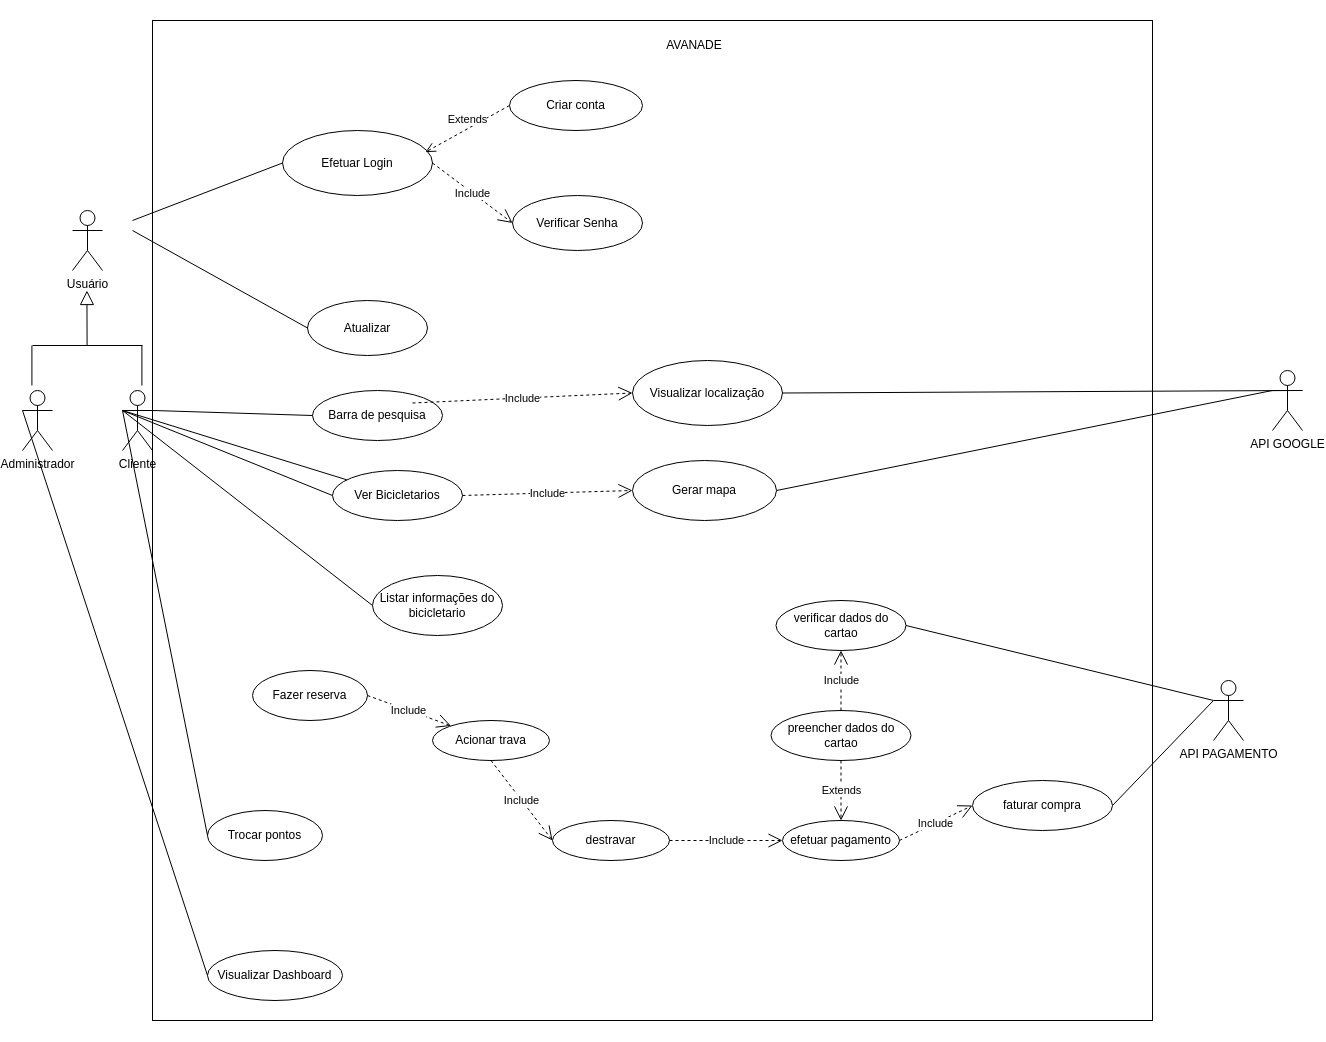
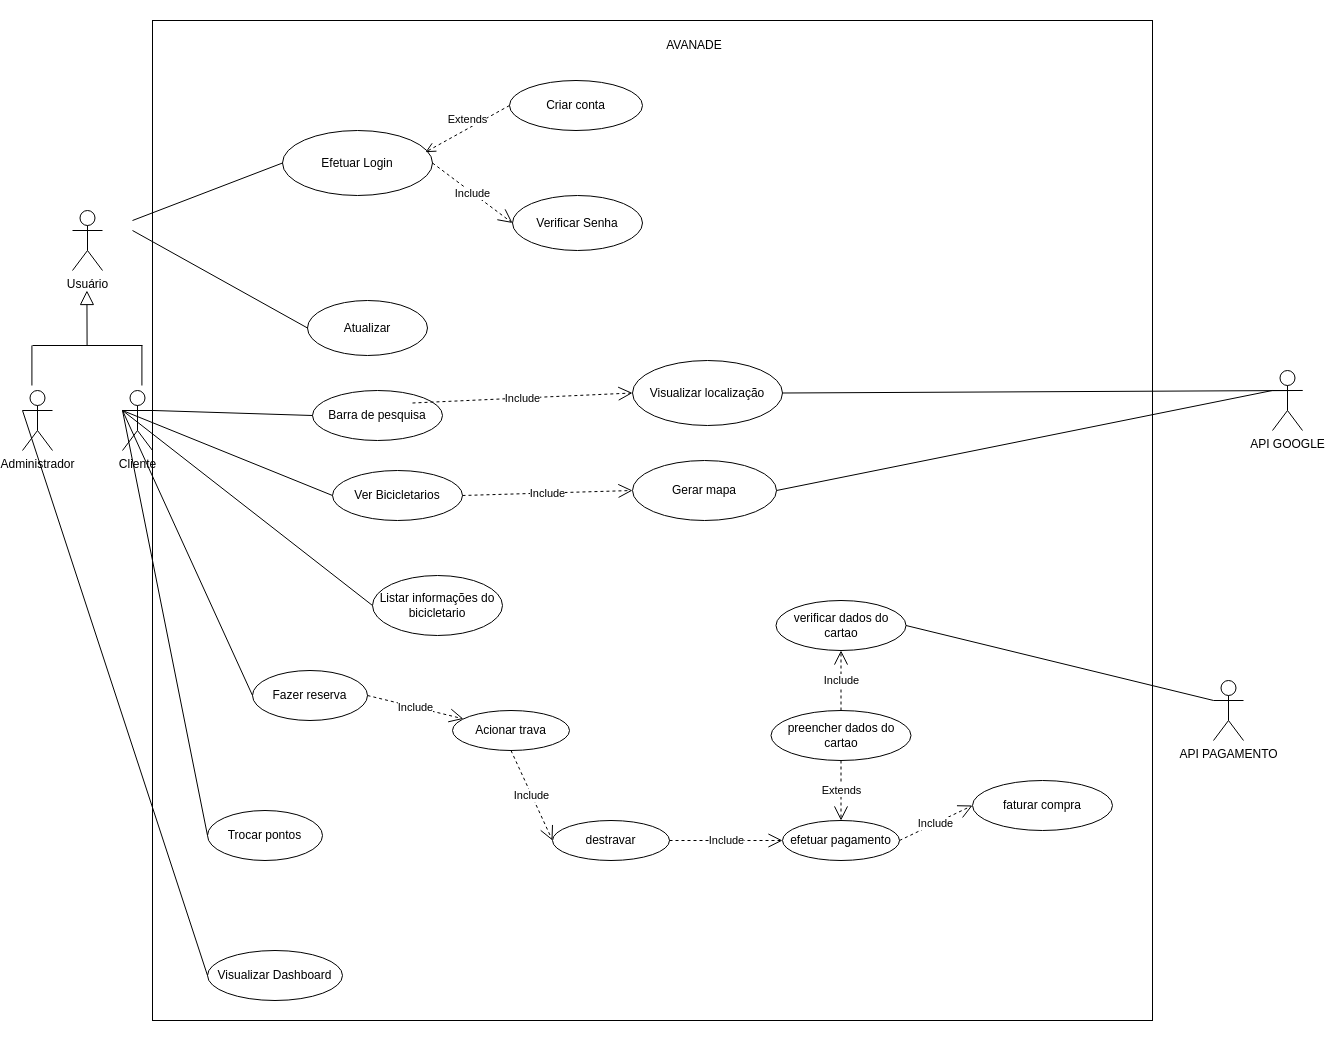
  <mxCell id="0" />
  <mxCell id="1" parent="0" />
  <mxCell id="2" value="Usuário" style="shape=umlActor;verticalLabelPosition=bottom;verticalAlign=top;html=1;outlineConnect=0;" parent="1" vertex="1"><mxGeometry x="70" y="210" width="30" height="60" as="geometry" /></mxCell>
  <mxCell id="3" value="" style="whiteSpace=wrap;html=1;aspect=fixed;" parent="1" vertex="1"><mxGeometry x="150" y="20" width="1000" height="1000" as="geometry" /></mxCell>
  <mxCell id="4" value="AVANADE" style="text;html=1;strokeColor=none;fillColor=none;align=center;verticalAlign=middle;whiteSpace=wrap;rounded=0;" parent="1" vertex="1"><mxGeometry x="662" y="30" width="60" height="30" as="geometry" /></mxCell>
  <mxCell id="5" value="Efetuar Login" style="ellipse;whiteSpace=wrap;html=1;" parent="1" vertex="1"><mxGeometry x="280" y="130" width="150" height="65" as="geometry" /></mxCell>
  <mxCell id="6" value="Criar conta" style="ellipse;whiteSpace=wrap;html=1;" parent="1" vertex="1"><mxGeometry x="507" y="80" width="133" height="50" as="geometry" /></mxCell>
  <mxCell id="7" value="Listar informações do bicicletario" style="ellipse;whiteSpace=wrap;html=1;" parent="1" vertex="1"><mxGeometry x="370" y="575" width="130" height="60" as="geometry" /></mxCell>
  <mxCell id="8" value="Atualizar" style="ellipse;whiteSpace=wrap;html=1;" parent="1" vertex="1"><mxGeometry x="305" y="300" width="120" height="55" as="geometry" /></mxCell>
  <mxCell id="9" value="Ver Bicicletarios" style="ellipse;whiteSpace=wrap;html=1;" parent="1" vertex="1"><mxGeometry x="330" y="470" width="130" height="50" as="geometry" /></mxCell>
  <mxCell id="10" value="Visualizar localização" style="ellipse;whiteSpace=wrap;html=1;" parent="1" vertex="1"><mxGeometry x="630" y="360" width="150" height="65" as="geometry" /></mxCell>
  <mxCell id="11" value="Visualizar Dashboard" style="ellipse;whiteSpace=wrap;html=1;" parent="1" vertex="1"><mxGeometry x="205" y="950" width="135" height="50" as="geometry" /></mxCell>
  <mxCell id="12" value="Barra de pesquisa" style="ellipse;whiteSpace=wrap;html=1;" parent="1" vertex="1"><mxGeometry x="310" y="390" width="130" height="50" as="geometry" /></mxCell>
  <mxCell id="13" value="Administrador" style="shape=umlActor;verticalLabelPosition=bottom;verticalAlign=top;html=1;outlineConnect=0;" parent="1" vertex="1"><mxGeometry x="20" y="390" width="30" height="60" as="geometry" /></mxCell>
  <mxCell id="14" value="Cliente" style="shape=umlActor;verticalLabelPosition=bottom;verticalAlign=top;html=1;outlineConnect=0;" parent="1" vertex="1"><mxGeometry x="120" y="390" width="30" height="60" as="geometry" /></mxCell>
  <mxCell id="15" value="" style="endArrow=block;endFill=0;endSize=12;html=1;rounded=0;" parent="1" edge="1"><mxGeometry width="160" relative="1" as="geometry"><mxPoint x="84.59" y="345" as="sourcePoint" /><mxPoint x="84.41" y="290" as="targetPoint" /></mxGeometry></mxCell>
  <mxCell id="16" value="" style="endArrow=none;html=1;rounded=0;" parent="1" edge="1"><mxGeometry width="50" height="50" relative="1" as="geometry"><mxPoint x="30" y="345" as="sourcePoint" /><mxPoint x="140" y="345" as="targetPoint" /></mxGeometry></mxCell>
  <mxCell id="17" value="" style="endArrow=none;html=1;rounded=0;" parent="1" edge="1"><mxGeometry width="50" height="50" relative="1" as="geometry"><mxPoint x="139.41" y="345" as="sourcePoint" /><mxPoint x="139.41" y="385" as="targetPoint" /></mxGeometry></mxCell>
  <mxCell id="18" value="" style="endArrow=none;html=1;rounded=0;" parent="1" edge="1"><mxGeometry width="50" height="50" relative="1" as="geometry"><mxPoint x="29.41" y="345" as="sourcePoint" /><mxPoint x="29.41" y="385" as="targetPoint" /></mxGeometry></mxCell>
  <mxCell id="19" value="Verificar Senha" style="ellipse;whiteSpace=wrap;html=1;" parent="1" vertex="1"><mxGeometry x="510" y="195" width="130" height="55" as="geometry" /></mxCell>
  <mxCell id="20" value="" style="endArrow=none;html=1;rounded=0;entryX=0;entryY=0.5;entryDx=0;entryDy=0;" parent="1" target="5" edge="1"><mxGeometry width="50" height="50" relative="1" as="geometry"><mxPoint x="130" y="220" as="sourcePoint" /><mxPoint x="180" y="250" as="targetPoint" /></mxGeometry></mxCell>
  <mxCell id="21" value="" style="endArrow=none;html=1;rounded=0;entryX=0;entryY=0.5;entryDx=0;entryDy=0;exitX=1;exitY=0.333;exitDx=0;exitDy=0;exitPerimeter=0;" parent="1" source="14" target="12" edge="1"><mxGeometry width="50" height="50" relative="1" as="geometry"><mxPoint x="130" y="250" as="sourcePoint" /><mxPoint x="190" y="260" as="targetPoint" /></mxGeometry></mxCell>
  <mxCell id="22" value="" style="endArrow=none;html=1;rounded=0;entryX=0;entryY=0.5;entryDx=0;entryDy=0;" parent="1" target="8" edge="1"><mxGeometry width="50" height="50" relative="1" as="geometry"><mxPoint x="130" y="230" as="sourcePoint" /><mxPoint x="210" y="245" as="targetPoint" /></mxGeometry></mxCell>
  <mxCell id="23" value="Extends" style="html=1;verticalAlign=bottom;endArrow=open;dashed=1;endSize=8;rounded=0;exitX=0;exitY=0.5;exitDx=0;exitDy=0;entryX=0.953;entryY=0.333;entryDx=0;entryDy=0;entryPerimeter=0;" parent="1" source="6" target="5" edge="1"><mxGeometry relative="1" as="geometry"><mxPoint x="500" y="249.05" as="sourcePoint" /><mxPoint x="420" y="249.05" as="targetPoint" /></mxGeometry></mxCell>
  <mxCell id="24" value="Include" style="endArrow=open;endSize=12;dashed=1;html=1;rounded=0;exitX=1;exitY=0.5;exitDx=0;exitDy=0;entryX=0;entryY=0.5;entryDx=0;entryDy=0;" parent="1" source="5" target="19" edge="1"><mxGeometry width="160" relative="1" as="geometry"><mxPoint x="410" y="250" as="sourcePoint" /><mxPoint x="570" y="260" as="targetPoint" /></mxGeometry></mxCell>
  <mxCell id="25" value="" style="endArrow=none;html=1;rounded=0;exitX=0;exitY=0.5;exitDx=0;exitDy=0;entryX=0;entryY=0.333;entryDx=0;entryDy=0;entryPerimeter=0;" parent="1" source="11" target="13" edge="1"><mxGeometry width="50" height="50" relative="1" as="geometry"><mxPoint x="550" y="530" as="sourcePoint" /><mxPoint x="170" y="460" as="targetPoint" /></mxGeometry></mxCell>
  <mxCell id="26" value="" style="endArrow=none;html=1;rounded=0;entryX=0;entryY=0.5;entryDx=0;entryDy=0;" parent="1" target="9" edge="1"><mxGeometry width="50" height="50" relative="1" as="geometry"><mxPoint x="120" y="410" as="sourcePoint" /><mxPoint x="550" y="390" as="targetPoint" /></mxGeometry></mxCell>
  <mxCell id="27" value="" style="endArrow=none;html=1;rounded=0;exitX=0;exitY=0.5;exitDx=0;exitDy=0;entryX=0;entryY=0.333;entryDx=0;entryDy=0;entryPerimeter=0;" parent="1" source="7" target="14" edge="1"><mxGeometry width="50" height="50" relative="1" as="geometry"><mxPoint x="500" y="530" as="sourcePoint" /><mxPoint x="130" y="300" as="targetPoint" /></mxGeometry></mxCell>
  <mxCell id="28" value="Include" style="endArrow=open;endSize=12;dashed=1;html=1;rounded=0;exitX=1;exitY=0.5;exitDx=0;exitDy=0;entryX=0;entryY=0.5;entryDx=0;entryDy=0;" parent="1" target="10" edge="1"><mxGeometry width="160" relative="1" as="geometry"><mxPoint x="410" y="402.5" as="sourcePoint" /><mxPoint x="540" y="403" as="targetPoint" /></mxGeometry></mxCell>
  <mxCell id="29" value="Include" style="endArrow=open;endSize=12;dashed=1;html=1;rounded=0;exitX=1;exitY=0.5;exitDx=0;exitDy=0;entryX=0;entryY=0.5;entryDx=0;entryDy=0;" parent="1" source="9" target="30" edge="1"><mxGeometry width="160" relative="1" as="geometry"><mxPoint x="420" y="412.5" as="sourcePoint" /><mxPoint x="540" y="410" as="targetPoint" /><Array as="points" /></mxGeometry></mxCell>
  <mxCell id="30" value="Gerar mapa" style="ellipse;whiteSpace=wrap;html=1;" parent="1" vertex="1"><mxGeometry x="630" y="460" width="144" height="60" as="geometry" /></mxCell>
  <mxCell id="31" value="API GOOGLE" style="shape=umlActor;verticalLabelPosition=bottom;verticalAlign=top;html=1;outlineConnect=0;" parent="1" vertex="1"><mxGeometry x="1270" y="370" width="30" height="60" as="geometry" /></mxCell>
  <mxCell id="32" value="" style="endArrow=none;html=1;rounded=0;exitX=0;exitY=0.333;exitDx=0;exitDy=0;entryX=1;entryY=0.5;entryDx=0;entryDy=0;exitPerimeter=0;" parent="1" source="31" target="30" edge="1"><mxGeometry width="50" height="50" relative="1" as="geometry"><mxPoint x="970" y="600" as="sourcePoint" /><mxPoint x="730" y="375" as="targetPoint" /></mxGeometry></mxCell>
  <mxCell id="33" value="" style="endArrow=none;html=1;rounded=0;exitX=1;exitY=0.333;exitDx=0;exitDy=0;entryX=1;entryY=0.5;entryDx=0;entryDy=0;exitPerimeter=0;" parent="1" source="31" target="10" edge="1"><mxGeometry width="50" height="50" relative="1" as="geometry"><mxPoint x="970" y="450" as="sourcePoint" /><mxPoint x="655" y="485" as="targetPoint" /></mxGeometry></mxCell>
  <mxCell id="34" value="Fazer reserva" style="ellipse;whiteSpace=wrap;html=1;" parent="1" vertex="1"><mxGeometry x="250" y="670" width="115" height="50" as="geometry" /></mxCell>
- <mxCell id="35" value="" style="endArrow=none;html=1;rounded=0;exitX=0;exitY=0.333;exitDx=0;exitDy=0;exitPerimeter=0;" parent="1" source="14" target="9" edge="1"><mxGeometry width="50" height="50" relative="1" as="geometry"><mxPoint x="980" y="460" as="sourcePoint" /><mxPoint x="665" y="495" as="targetPoint" /></mxGeometry></mxCell>
+ <mxCell id="35" value="" style="endArrow=none;html=1;rounded=0;exitX=0;exitY=0.333;exitDx=0;exitDy=0;entryX=0;entryY=0.5;entryDx=0;entryDy=0;exitPerimeter=0;" parent="1" source="14" target="34" edge="1"><mxGeometry width="50" height="50" relative="1" as="geometry"><mxPoint x="980" y="460" as="sourcePoint" /><mxPoint x="665" y="495" as="targetPoint" /></mxGeometry></mxCell>
  <mxCell id="36" value="Include" style="endArrow=open;endSize=12;dashed=1;html=1;rounded=0;exitX=1;exitY=0.5;exitDx=0;exitDy=0;" parent="1" source="34" target="37" edge="1"><mxGeometry width="160" relative="1" as="geometry"><mxPoint x="410" y="672.5" as="sourcePoint" /><mxPoint x="535" y="677.5" as="targetPoint" /><Array as="points" /></mxGeometry></mxCell>
- <mxCell id="37" value="Acionar trava" style="ellipse;whiteSpace=wrap;html=1;" parent="1" vertex="1"><mxGeometry x="430" y="720" width="117" height="40" as="geometry" /></mxCell>
+ <mxCell id="37" value="Acionar trava" style="ellipse;whiteSpace=wrap;html=1;" parent="1" vertex="1"><mxGeometry x="450" y="710" width="117" height="40" as="geometry" /></mxCell>
  <mxCell id="38" value="Include" style="endArrow=open;endSize=12;dashed=1;html=1;rounded=0;exitX=0.5;exitY=1;exitDx=0;exitDy=0;entryX=0;entryY=0.5;entryDx=0;entryDy=0;" parent="1" source="37" target="39" edge="1"><mxGeometry width="160" relative="1" as="geometry"><mxPoint x="629.5" y="690" as="sourcePoint" /><mxPoint x="754.5" y="695" as="targetPoint" /><Array as="points" /></mxGeometry></mxCell>
  <mxCell id="39" value="destravar" style="ellipse;whiteSpace=wrap;html=1;" parent="1" vertex="1"><mxGeometry x="550" y="820" width="117" height="40" as="geometry" /></mxCell>
  <mxCell id="40" value="efetuar pagamento" style="ellipse;whiteSpace=wrap;html=1;" parent="1" vertex="1"><mxGeometry x="780" y="820" width="117" height="40" as="geometry" /></mxCell>
  <mxCell id="41" value="Include" style="endArrow=open;endSize=12;dashed=1;html=1;rounded=0;exitX=1;exitY=0.5;exitDx=0;exitDy=0;" parent="1" source="39" target="40" edge="1"><mxGeometry width="160" relative="1" as="geometry"><mxPoint x="680" y="790" as="sourcePoint" /><mxPoint x="763" y="850" as="targetPoint" /><Array as="points" /></mxGeometry></mxCell>
  <mxCell id="42" value="Extends" style="endArrow=open;endSize=12;dashed=1;html=1;rounded=0;exitX=0.5;exitY=1;exitDx=0;exitDy=0;entryX=0.5;entryY=0;entryDx=0;entryDy=0;" parent="1" source="43" target="40" edge="1"><mxGeometry width="160" relative="1" as="geometry"><mxPoint x="715.515" y="770" as="sourcePoint" /><mxPoint x="837" y="765.4" as="targetPoint" /></mxGeometry></mxCell>
  <mxCell id="43" value="preencher dados do cartao" style="ellipse;whiteSpace=wrap;html=1;" parent="1" vertex="1"><mxGeometry x="768.5" y="710" width="140" height="50" as="geometry" /></mxCell>
  <mxCell id="44" value="Include" style="endArrow=open;endSize=12;dashed=1;html=1;rounded=0;exitX=0.5;exitY=0;exitDx=0;exitDy=0;entryX=0.5;entryY=1;entryDx=0;entryDy=0;" parent="1" source="43" target="45" edge="1"><mxGeometry width="160" relative="1" as="geometry"><mxPoint x="797" y="580" as="sourcePoint" /><mxPoint x="910" y="580" as="targetPoint" /><Array as="points" /></mxGeometry></mxCell>
  <mxCell id="45" value="verificar dados do cartao" style="ellipse;whiteSpace=wrap;html=1;" parent="1" vertex="1"><mxGeometry x="773.5" y="600" width="130" height="50" as="geometry" /></mxCell>
  <mxCell id="46" value="" style="endArrow=none;html=1;rounded=0;entryX=1;entryY=0.5;entryDx=0;entryDy=0;exitX=0;exitY=0.333;exitDx=0;exitDy=0;exitPerimeter=0;" parent="1" source="49" target="45" edge="1"><mxGeometry width="50" height="50" relative="1" as="geometry"><mxPoint x="1170" y="440" as="sourcePoint" /><mxPoint x="655" y="485" as="targetPoint" /></mxGeometry></mxCell>
  <mxCell id="47" value="Include" style="endArrow=open;endSize=12;dashed=1;html=1;rounded=0;exitX=1;exitY=0.5;exitDx=0;exitDy=0;entryX=0;entryY=0.5;entryDx=0;entryDy=0;" parent="1" source="40" target="48" edge="1"><mxGeometry width="160" relative="1" as="geometry"><mxPoint x="677" y="850" as="sourcePoint" /><mxPoint x="1020" y="840" as="targetPoint" /><Array as="points" /></mxGeometry></mxCell>
  <mxCell id="48" value="faturar compra" style="ellipse;whiteSpace=wrap;html=1;" parent="1" vertex="1"><mxGeometry x="970" y="780" width="140" height="50" as="geometry" /></mxCell>
  <mxCell id="49" value="API PAGAMENTO" style="shape=umlActor;verticalLabelPosition=bottom;verticalAlign=top;html=1;outlineConnect=0;" parent="1" vertex="1"><mxGeometry x="1211" y="680" width="30" height="60" as="geometry" /></mxCell>
- <mxCell id="50" value="" style="endArrow=none;html=1;rounded=0;entryX=1;entryY=0.5;entryDx=0;entryDy=0;exitX=0;exitY=0.333;exitDx=0;exitDy=0;exitPerimeter=0;" parent="1" source="49" target="48" edge="1"><mxGeometry width="50" height="50" relative="1" as="geometry"><mxPoint x="1221" y="710" as="sourcePoint" /><mxPoint x="913.5" y="635" as="targetPoint" /></mxGeometry></mxCell>
  <mxCell id="51" value="Trocar pontos" style="ellipse;whiteSpace=wrap;html=1;" parent="1" vertex="1"><mxGeometry x="205" y="810" width="115" height="50" as="geometry" /></mxCell>
  <mxCell id="52" value="" style="endArrow=none;html=1;rounded=0;entryX=0;entryY=0.5;entryDx=0;entryDy=0;" parent="1" target="51" edge="1"><mxGeometry width="50" height="50" relative="1" as="geometry"><mxPoint x="120" y="410" as="sourcePoint" /><mxPoint x="260" y="705" as="targetPoint" /></mxGeometry></mxCell>
